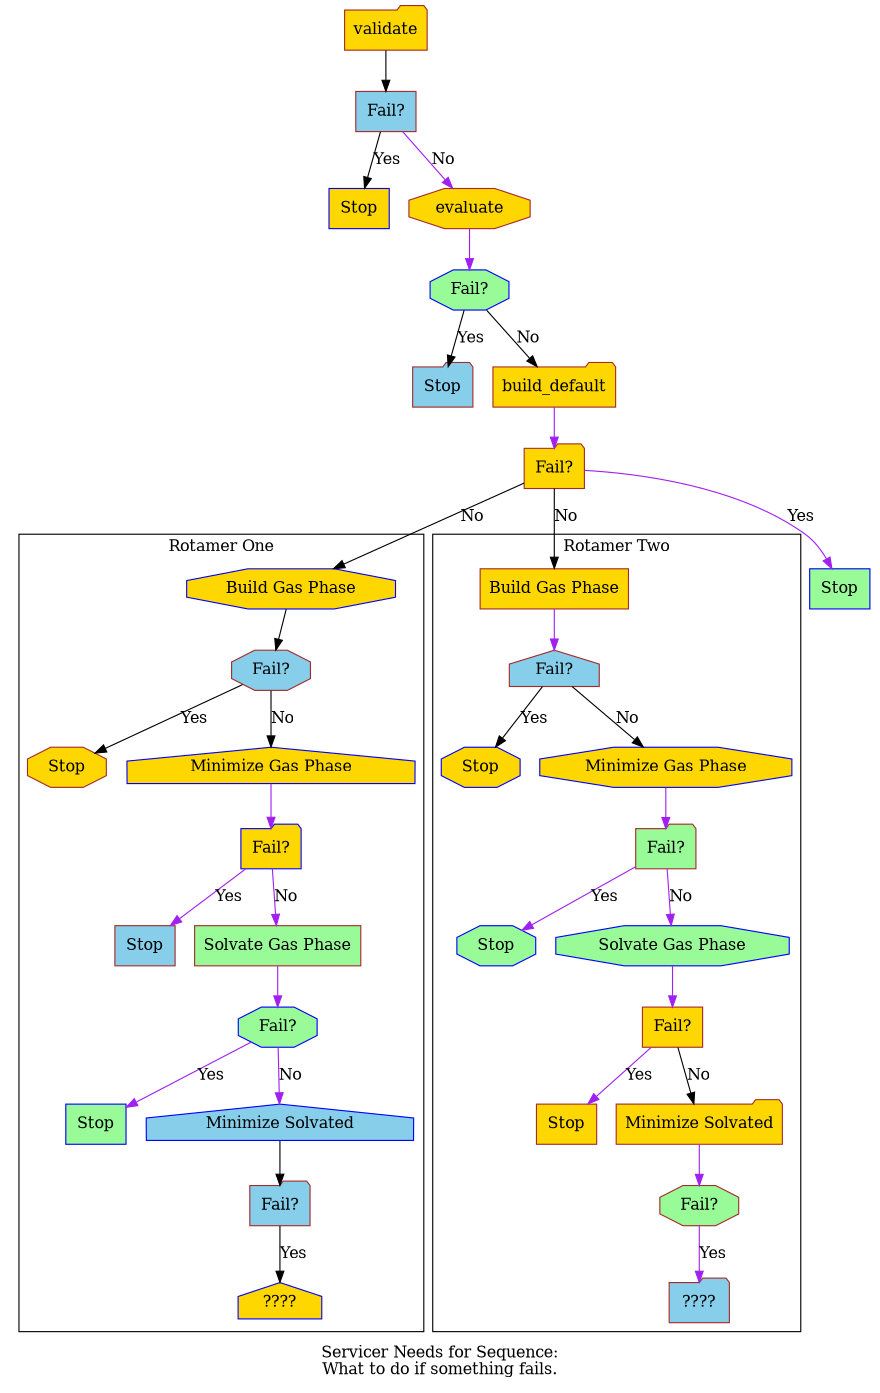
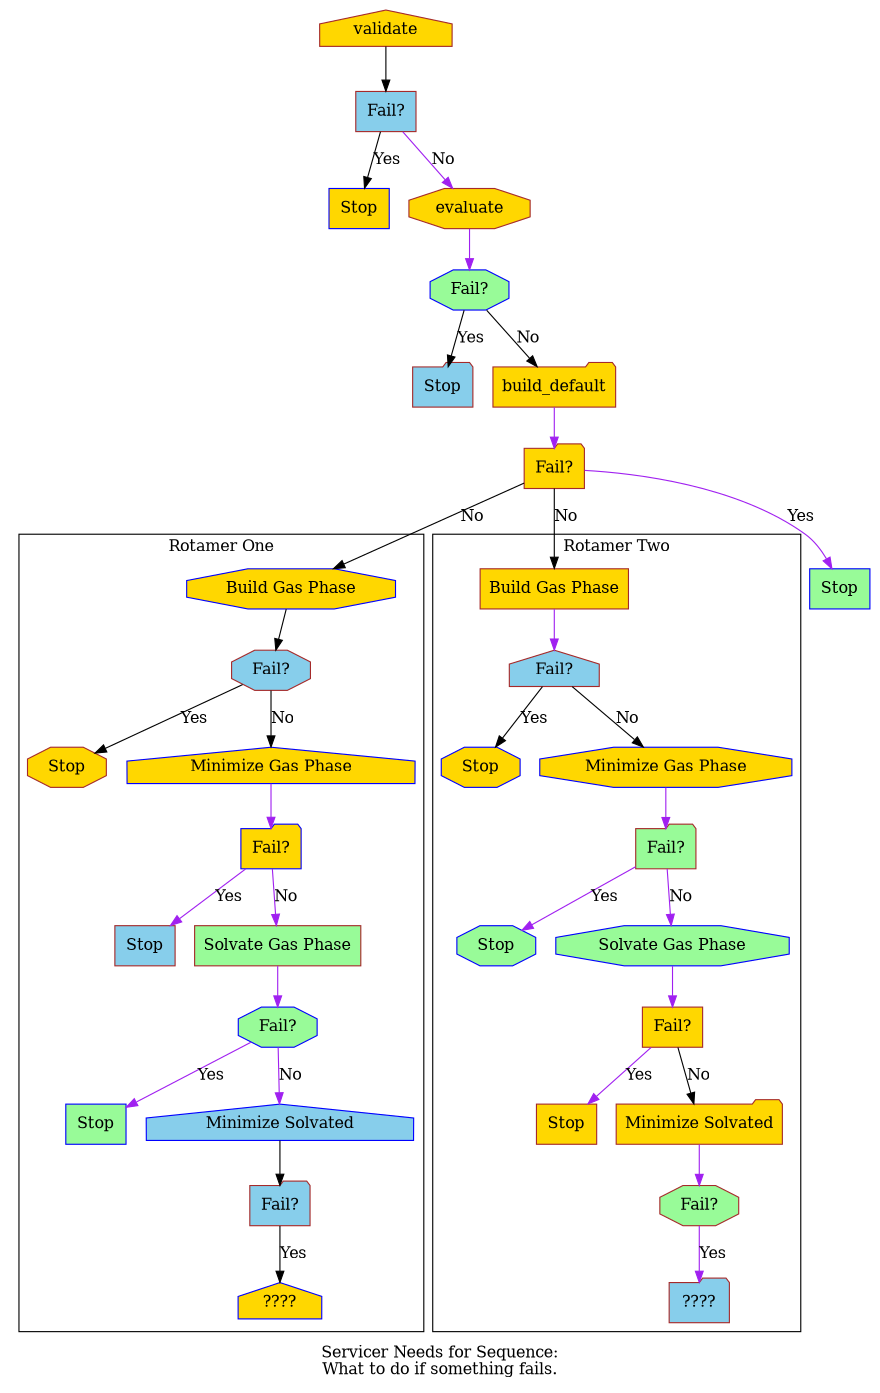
  digraph {
    label="Servicer Needs for Sequence:\nWhat to do if something fails."
    node [shape=octagon style=filled fillcolor=gold color=brown]
    edge [color=purple]
    n1 [label="Build Gas Phase" color=blue]
    n2 [label="Fail?" fillcolor=skyblue]
    n3 [label=Stop]
    n4 [label="Minimize Gas Phase" shape=house color=blue]
    n5 [label="Fail?" shape=folder color=blue]
    n6 [label=Stop shape=box fillcolor=skyblue]
    n7 [label="Solvate Gas Phase" shape=box fillcolor=palegreen]
    n8 [label="Fail?" fillcolor=palegreen color=blue]
    n9 [label=Stop shape=box fillcolor=palegreen color=blue]
    n10 [label="Minimize Solvated" shape=house fillcolor=skyblue color=blue]
    n11 [label="Fail?" shape=folder fillcolor=skyblue]
    n12 [label="????" shape=house color=blue]
    n13 [label="Build Gas Phase" shape=box]
    n14 [label="Fail?" shape=house fillcolor=skyblue]
    n15 [label=Stop color=blue]
    n16 [label="Minimize Gas Phase" color=blue]
    n17 [label="Fail?" shape=folder fillcolor=palegreen]
    n18 [label=Stop fillcolor=palegreen color=blue]
    n19 [label="Solvate Gas Phase" fillcolor=palegreen color=blue]
    n20 [label="Fail?" shape=box]
    n21 [label=Stop shape=box]
    n22 [label="Minimize Solvated" shape=folder]
    n23 [label="Fail?" fillcolor=palegreen]
    n24 [label="????" shape=folder fillcolor=skyblue]
    n25 [label="Fail?" shape=box fillcolor=skyblue]
-   validate [shape=folder]
+   validate [shape=house]
    n27 [label=Stop shape=box color=blue]
    evaluate
    n29 [label="Fail?" fillcolor=palegreen color=blue]
    n30 [label=Stop shape=folder fillcolor=skyblue]
    build_default [shape=folder]
    n32 [label="Fail?" shape=folder]
    n33 [label=Stop shape=box fillcolor=palegreen color=blue]
    subgraph cluster_1 {
      label="Rotamer One"
      n1
      n2
      n3
      n4
      n5
      n6
      n7
      n8
      n9
      n10
      n11
      n12
    }
    subgraph cluster_2 {
      label="Rotamer Two"
      n13
      n14
      n15
      n16
      n17
      n18
      n19
      n20
      n21
      n22
      n23
      n24
    }
    n1 -> n2 [color=black]
    n2 -> n3 [label=Yes color=black]
    n2 -> n4 [label=No color=black]
    n4 -> n5
    n5 -> n6 [label=Yes]
    n5 -> n7 [label=No]
    n7 -> n8
    n8 -> n9 [label=Yes]
    n8 -> n10 [label=No]
    n10 -> n11 [color=black]
    n11 -> n12 [label=Yes color=black]
    n13 -> n14
    n14 -> n15 [label=Yes color=black]
    n14 -> n16 [label=No color=black]
    n16 -> n17
    n17 -> n18 [label=Yes]
    n17 -> n19 [label=No]
    n19 -> n20
    n20 -> n21 [label=Yes]
    n20 -> n22 [label=No color=black]
    n22 -> n23
    n23 -> n24 [label=Yes]
    n25 -> n27 [label=Yes color=black]
    n25 -> evaluate [label=No]
    validate -> n25 [color=black]
    evaluate -> n29
    n29 -> n30 [label=Yes color=black]
    n29 -> build_default [label=No color=black]
    build_default -> n32
    n32 -> n1 [label=No color=black]
    n32 -> n13 [label=No color=black]
    n32 -> n33 [label=Yes]
  }
